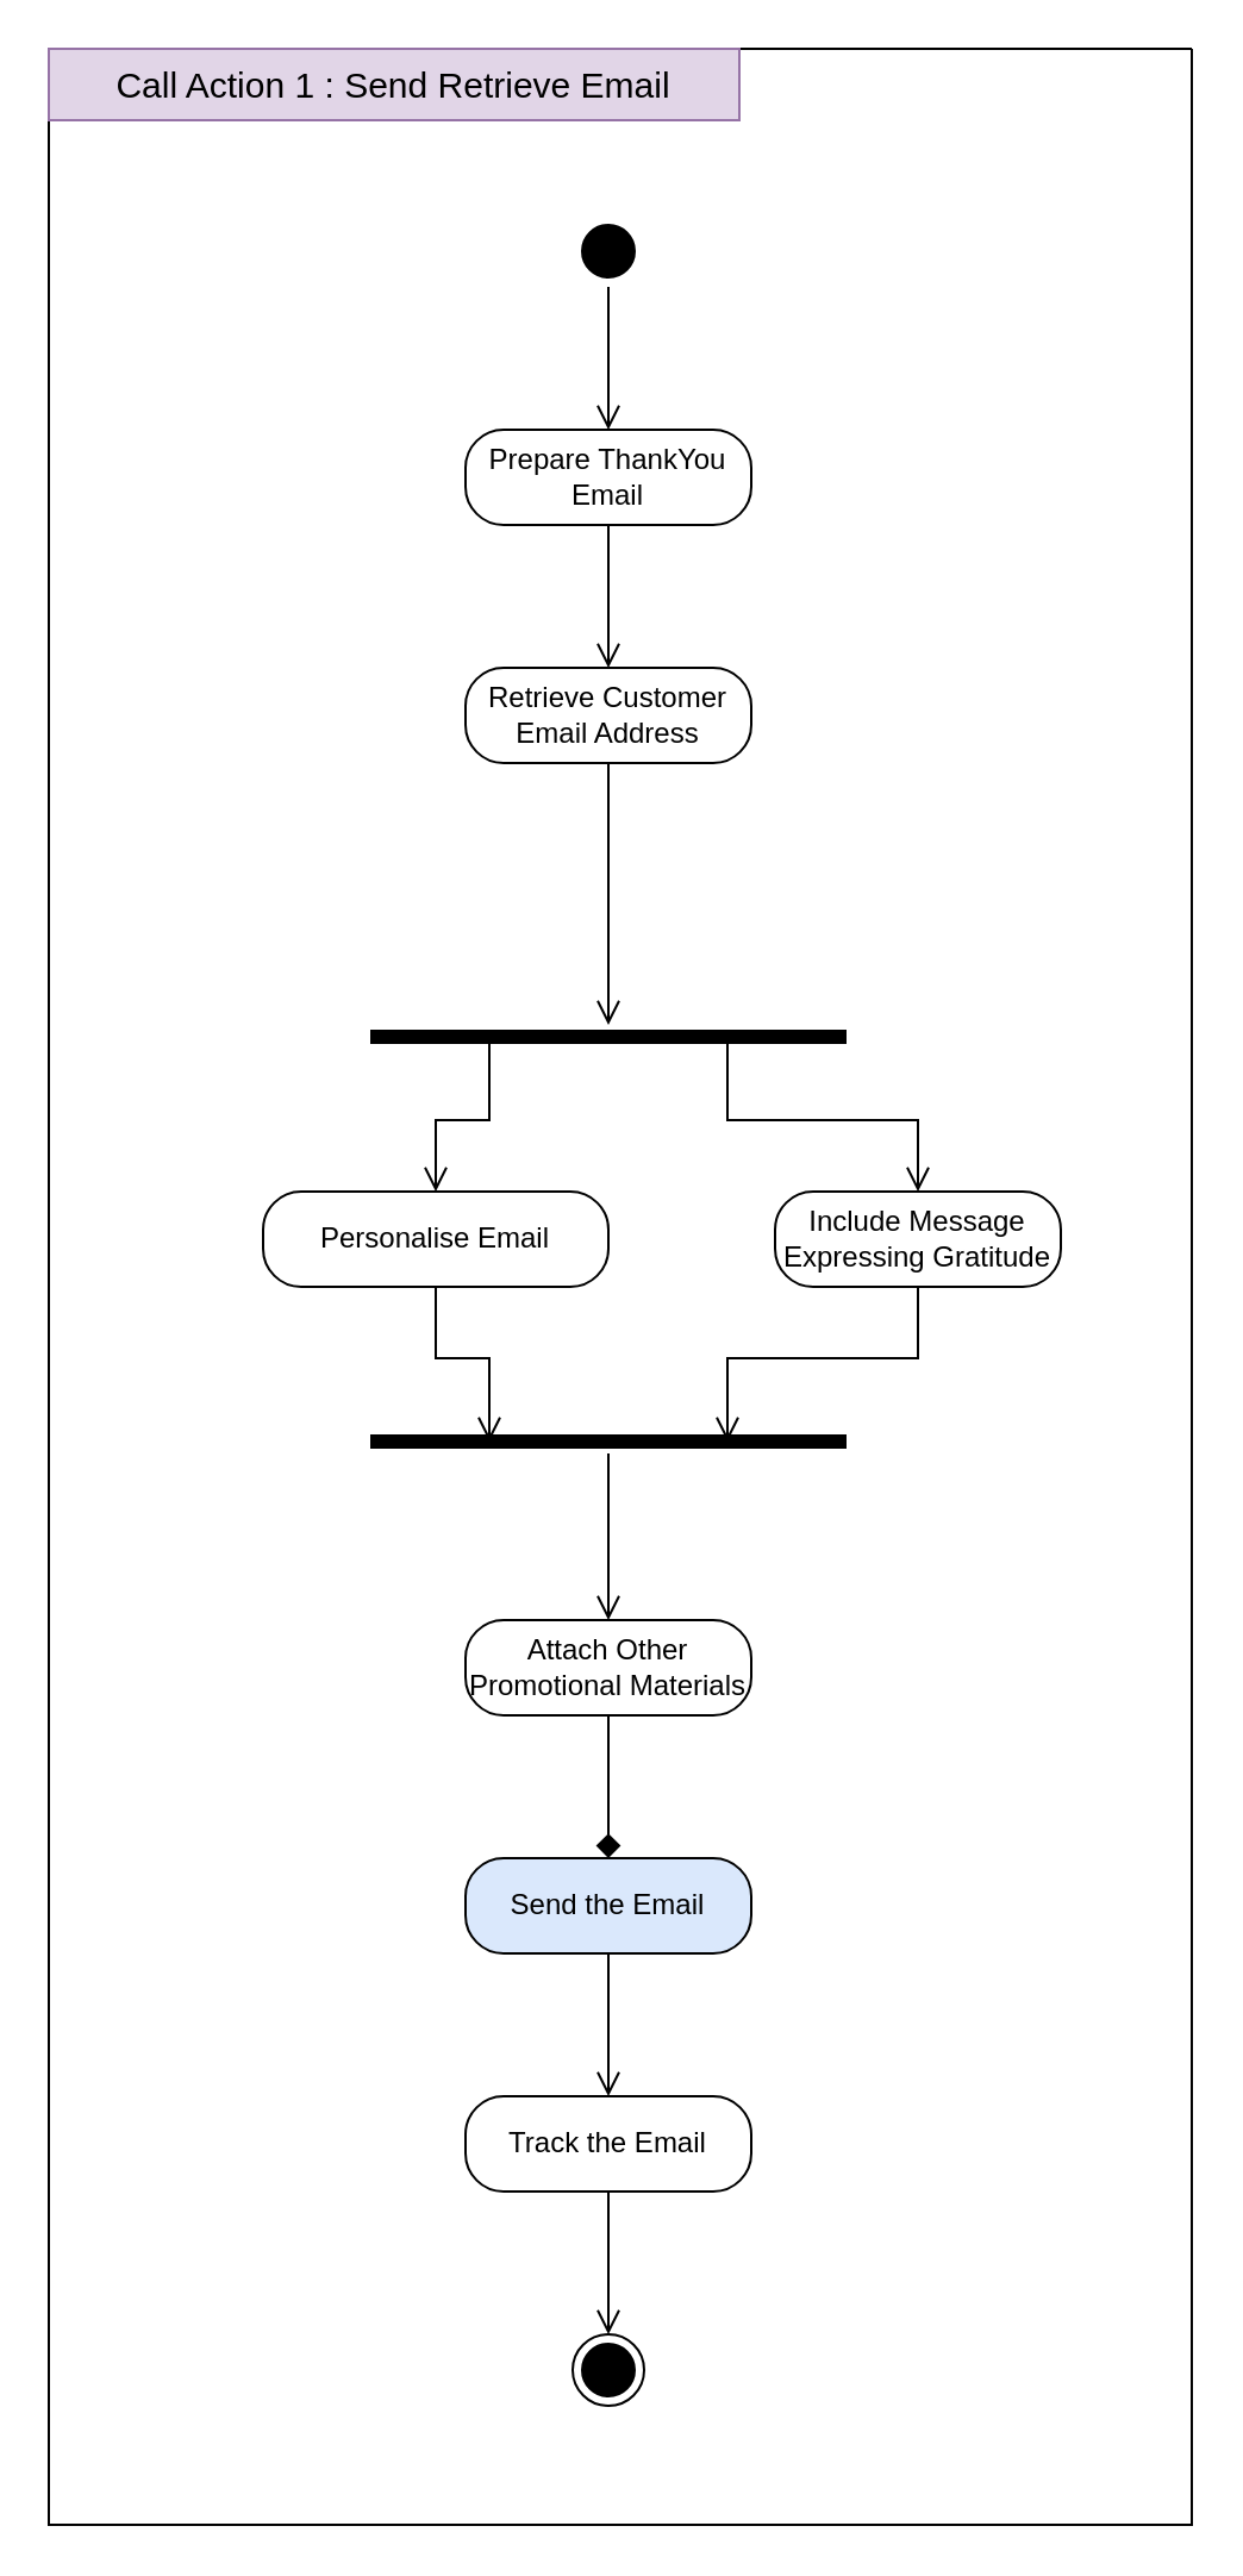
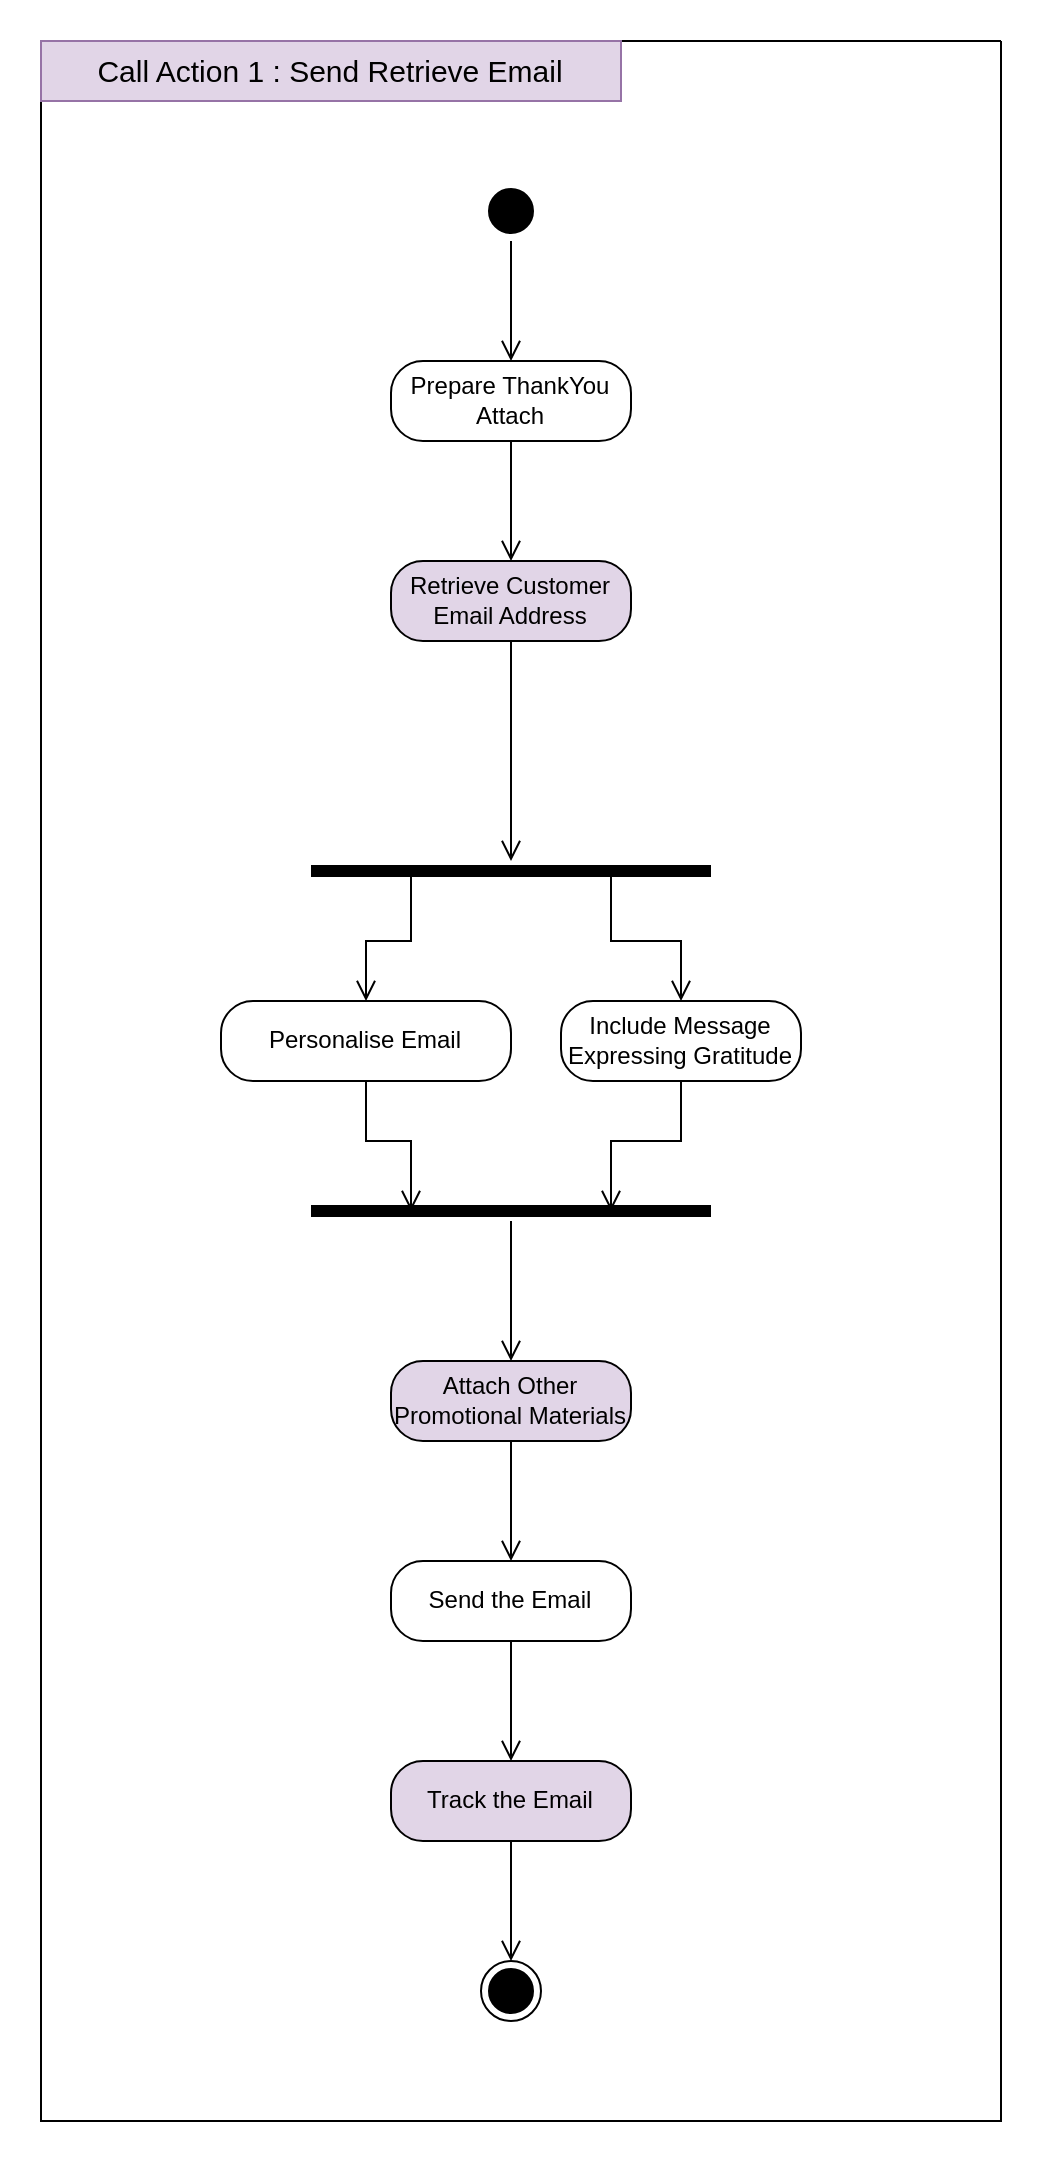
  <mxCell id="0" />
  <mxCell id="1" parent="0" />
  <mxCell id="2" value="" style="ellipse;html=1;shape=startState;fillColor=#000000;" vertex="1" parent="1"><mxGeometry x="240" y="90" width="30" height="30" as="geometry" /></mxCell>
- <mxCell id="3" value="Prepare ThankYou Email" style="rounded=1;whiteSpace=wrap;html=1;arcSize=40;" vertex="1" parent="1"><mxGeometry x="195" y="180" width="120" height="40" as="geometry" /></mxCell>
+ <mxCell id="3" value="Prepare ThankYou Attach" style="rounded=1;whiteSpace=wrap;html=1;arcSize=40;" vertex="1" parent="1"><mxGeometry x="195" y="180" width="120" height="40" as="geometry" /></mxCell>
  <mxCell id="4" value="" style="edgeStyle=orthogonalEdgeStyle;html=1;verticalAlign=bottom;endArrow=open;endSize=8;rounded=0;" edge="1" source="3" parent="1"><mxGeometry relative="1" as="geometry"><mxPoint x="255" y="280" as="targetPoint" /></mxGeometry></mxCell>
- <mxCell id="5" value="Retrieve Customer Email Address" style="rounded=1;whiteSpace=wrap;html=1;arcSize=40;" vertex="1" parent="1"><mxGeometry x="195" y="280" width="120" height="40" as="geometry" /></mxCell>
+ <mxCell id="5" value="Retrieve Customer Email Address" style="rounded=1;whiteSpace=wrap;html=1;arcSize=40;fillColor=#e1d5e7;" vertex="1" parent="1"><mxGeometry x="195" y="280" width="120" height="40" as="geometry" /></mxCell>
  <mxCell id="6" value="" style="edgeStyle=orthogonalEdgeStyle;html=1;verticalAlign=bottom;endArrow=open;endSize=8;rounded=0;exitX=0.5;exitY=1;exitDx=0;exitDy=0;" edge="1" source="5" parent="1"><mxGeometry relative="1" as="geometry"><mxPoint x="255" y="430" as="targetPoint" /></mxGeometry></mxCell>
  <mxCell id="7" value="" style="shape=line;html=1;strokeWidth=6;" vertex="1" parent="1"><mxGeometry x="155" y="430" width="200" height="10" as="geometry" /></mxCell>
  <mxCell id="8" value="Personalise Email" style="rounded=1;whiteSpace=wrap;html=1;arcSize=40;" vertex="1" parent="1"><mxGeometry x="110" y="500" width="145" height="40" as="geometry" /></mxCell>
  <mxCell id="9" value="" style="edgeStyle=orthogonalEdgeStyle;html=1;verticalAlign=bottom;endArrow=open;endSize=8;rounded=0;entryX=0.25;entryY=0.5;entryDx=0;entryDy=0;entryPerimeter=0;" edge="1" source="8" parent="1" target="14"><mxGeometry relative="1" as="geometry"><mxPoint x="200" y="600" as="targetPoint" /></mxGeometry></mxCell>
- <mxCell id="10" value="Include Message Expressing Gratitude" style="rounded=1;whiteSpace=wrap;html=1;arcSize=40;" vertex="1" parent="1"><mxGeometry x="325" y="500" width="120" height="40" as="geometry" /></mxCell>
+ <mxCell id="10" value="Include Message Expressing Gratitude" style="rounded=1;whiteSpace=wrap;html=1;arcSize=40;" vertex="1" parent="1"><mxGeometry x="280" y="500" width="120" height="40" as="geometry" /></mxCell>
  <mxCell id="11" value="" style="edgeStyle=orthogonalEdgeStyle;html=1;verticalAlign=bottom;endArrow=open;endSize=8;rounded=0;entryX=0.75;entryY=0.5;entryDx=0;entryDy=0;entryPerimeter=0;" edge="1" source="10" parent="1" target="14"><mxGeometry relative="1" as="geometry"><mxPoint x="330" y="600" as="targetPoint" /></mxGeometry></mxCell>
  <mxCell id="12" value="" style="edgeStyle=orthogonalEdgeStyle;html=1;verticalAlign=bottom;endArrow=open;endSize=8;rounded=0;entryX=0.5;entryY=0;entryDx=0;entryDy=0;exitX=0.25;exitY=0.5;exitDx=0;exitDy=0;exitPerimeter=0;" edge="1" parent="1" source="7" target="8"><mxGeometry relative="1" as="geometry"><mxPoint x="265" y="440" as="targetPoint" /><mxPoint x="200" y="430" as="sourcePoint" /></mxGeometry></mxCell>
  <mxCell id="13" value="" style="edgeStyle=orthogonalEdgeStyle;html=1;verticalAlign=bottom;endArrow=open;endSize=8;rounded=0;exitX=0.75;exitY=0.5;exitDx=0;exitDy=0;exitPerimeter=0;" edge="1" parent="1" source="7" target="10"><mxGeometry relative="1" as="geometry"><mxPoint x="305" y="505" as="targetPoint" /><mxPoint x="310" y="440" as="sourcePoint" /></mxGeometry></mxCell>
  <mxCell id="14" value="" style="shape=line;html=1;strokeWidth=6;" vertex="1" parent="1"><mxGeometry x="155" y="600" width="200" height="10" as="geometry" /></mxCell>
  <mxCell id="15" value="" style="edgeStyle=orthogonalEdgeStyle;html=1;verticalAlign=bottom;endArrow=open;endSize=8;rounded=0;" edge="1" source="14" parent="1"><mxGeometry relative="1" as="geometry"><mxPoint x="255" y="680" as="targetPoint" /></mxGeometry></mxCell>
- <mxCell id="16" value="Attach Other Promotional Materials" style="rounded=1;whiteSpace=wrap;html=1;arcSize=40;" vertex="1" parent="1"><mxGeometry x="195" y="680" width="120" height="40" as="geometry" /></mxCell>
- <mxCell id="17" value="" style="edgeStyle=orthogonalEdgeStyle;html=1;verticalAlign=bottom;endArrow=diamond;endSize=8;rounded=0;entryX=0.5;entryY=0;entryDx=0;entryDy=0;" edge="1" source="16" parent="1" target="18"><mxGeometry relative="1" as="geometry"><mxPoint x="260" y="780" as="targetPoint" /></mxGeometry></mxCell>
- <mxCell id="18" value="Send the Email" style="rounded=1;whiteSpace=wrap;html=1;arcSize=40;fillColor=#dae8fc;" vertex="1" parent="1"><mxGeometry x="195" y="780" width="120" height="40" as="geometry" /></mxCell>
+ <mxCell id="16" value="Attach Other Promotional Materials" style="rounded=1;whiteSpace=wrap;html=1;arcSize=40;fillColor=#e1d5e7;" vertex="1" parent="1"><mxGeometry x="195" y="680" width="120" height="40" as="geometry" /></mxCell>
+ <mxCell id="17" value="" style="edgeStyle=orthogonalEdgeStyle;html=1;verticalAlign=bottom;endArrow=open;endSize=8;rounded=0;entryX=0.5;entryY=0;entryDx=0;entryDy=0;" edge="1" source="16" parent="1" target="18"><mxGeometry relative="1" as="geometry"><mxPoint x="260" y="780" as="targetPoint" /></mxGeometry></mxCell>
+ <mxCell id="18" value="Send the Email" style="rounded=1;whiteSpace=wrap;html=1;arcSize=40;" vertex="1" parent="1"><mxGeometry x="195" y="780" width="120" height="40" as="geometry" /></mxCell>
  <mxCell id="19" value="" style="edgeStyle=orthogonalEdgeStyle;html=1;verticalAlign=bottom;endArrow=open;endSize=8;rounded=0;" edge="1" source="18" parent="1"><mxGeometry relative="1" as="geometry"><mxPoint x="255" y="880" as="targetPoint" /></mxGeometry></mxCell>
- <mxCell id="20" value="Track the Email" style="rounded=1;whiteSpace=wrap;html=1;arcSize=40;" vertex="1" parent="1"><mxGeometry x="195" y="880" width="120" height="40" as="geometry" /></mxCell>
+ <mxCell id="20" value="Track the Email" style="rounded=1;whiteSpace=wrap;html=1;arcSize=40;fillColor=#e1d5e7;" vertex="1" parent="1"><mxGeometry x="195" y="880" width="120" height="40" as="geometry" /></mxCell>
  <mxCell id="21" value="" style="edgeStyle=orthogonalEdgeStyle;html=1;verticalAlign=bottom;endArrow=open;endSize=8;rounded=0;" edge="1" source="20" parent="1"><mxGeometry relative="1" as="geometry"><mxPoint x="255" y="980" as="targetPoint" /></mxGeometry></mxCell>
  <mxCell id="22" value="" style="ellipse;html=1;shape=endState;fillColor=#000000;" vertex="1" parent="1"><mxGeometry x="240" y="980" width="30" height="30" as="geometry" /></mxCell>
  <mxCell id="23" value="" style="edgeStyle=orthogonalEdgeStyle;html=1;verticalAlign=bottom;endArrow=open;endSize=8;rounded=0;exitX=0.5;exitY=1;exitDx=0;exitDy=0;" edge="1" parent="1" source="2"><mxGeometry relative="1" as="geometry"><mxPoint x="255" y="180" as="targetPoint" /><mxPoint x="265" y="230" as="sourcePoint" /></mxGeometry></mxCell>
  <mxCell id="24" value="" style="swimlane;startSize=0;fillColor=#000000;" vertex="1" parent="1"><mxGeometry x="20" y="20" width="480" height="1040" as="geometry" /></mxCell>
  <mxCell id="25" value="&lt;font style=&quot;font-size: 15px;&quot;&gt;Call Action 1 : Send Retrieve Email&lt;/font&gt;" style="rounded=0;whiteSpace=wrap;html=1;fillColor=#e1d5e7;strokeColor=#9673a6;" vertex="1" parent="24"><mxGeometry width="290" height="30" as="geometry" /></mxCell>
